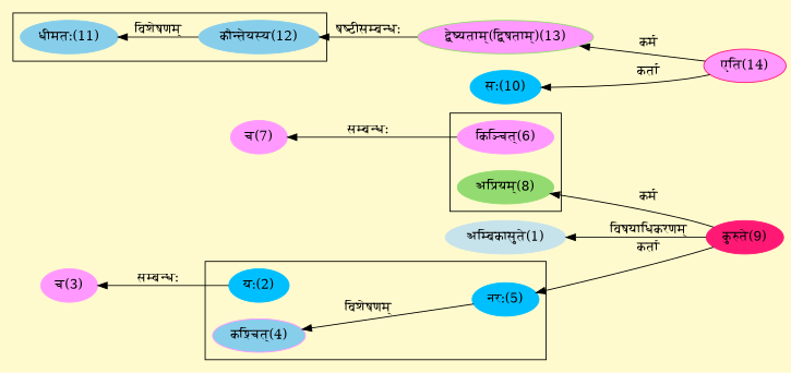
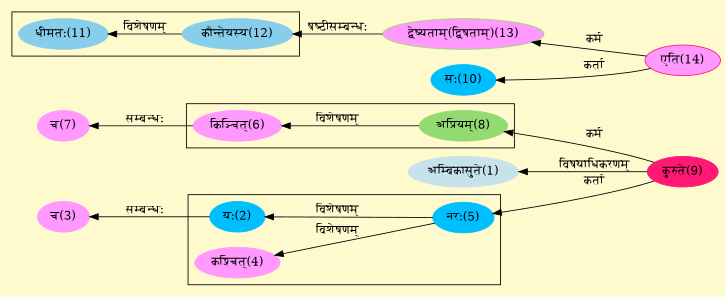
  digraph {
    bgcolor=lemonchiffon1
    compound=true
    rankdir=LR
    node [color="#FF99FF" style=filled]
    edge [dir=back]
    n1 [color="#00BFFF" label="यः(2)"]
    n2 [color="#00BFFF" label="नरः(5)"]
-   n3 [label="कश्चित्(4)" fillcolor="#87CEEB"]
+   n3 [label="कश्चित्(4)"]
    n4 [label="किञ्चित्(6)"]
    n5 [color="#93DB70" label="अप्रियम्(8)"]
    n6 [color="#87CEEB" label="धीमतः(11)"]
    n7 [color="#87CEEB" label="कौन्तेयस्य(12)"]
    n8 [color="#FF1975" label="कुरुते(9)"]
    n9 [color="#93DB70" fillcolor="#FF99FF" label="द्वेष्यताम्(द्विषताम्)(13)"]
    n10 [color="#FF1975" fillcolor="#FF99FF" label="एति(14)"]
    n11 [color="#C6E2EB" label="अम्बिकासुते(1)"]
    n12 [label="च(3)"]
    n13 [label="च(7)"]
    n14 [color="#00BFFF" label="सः(10)"]
    subgraph cluster_1 {
      n1
      n2
      n3
    }
    subgraph cluster_2 {
      n4
      n5
    }
    subgraph cluster_3 {
      n6
      n7
    }
+   n1 -> n2 [label="विशेषणम्"]
    n2 -> n8 [label="कर्ता"]
    n3 -> n2 [label="विशेषणम्"]
+   n4 -> n5 [label="विशेषणम्"]
    n5 -> n8 [label="कर्म"]
    n6 -> n7 [label="विशेषणम्"]
    n7 -> n9 [label="षष्ठीसम्बन्धः"]
    n9 -> n10 [label="कर्म"]
    n11 -> n8 [label="विषयाधिकरणम्"]
    n12 -> n1 [label="सम्बन्धः"]
    n13 -> n4 [label="सम्बन्धः"]
    n14 -> n10 [label="कर्ता"]
  }
